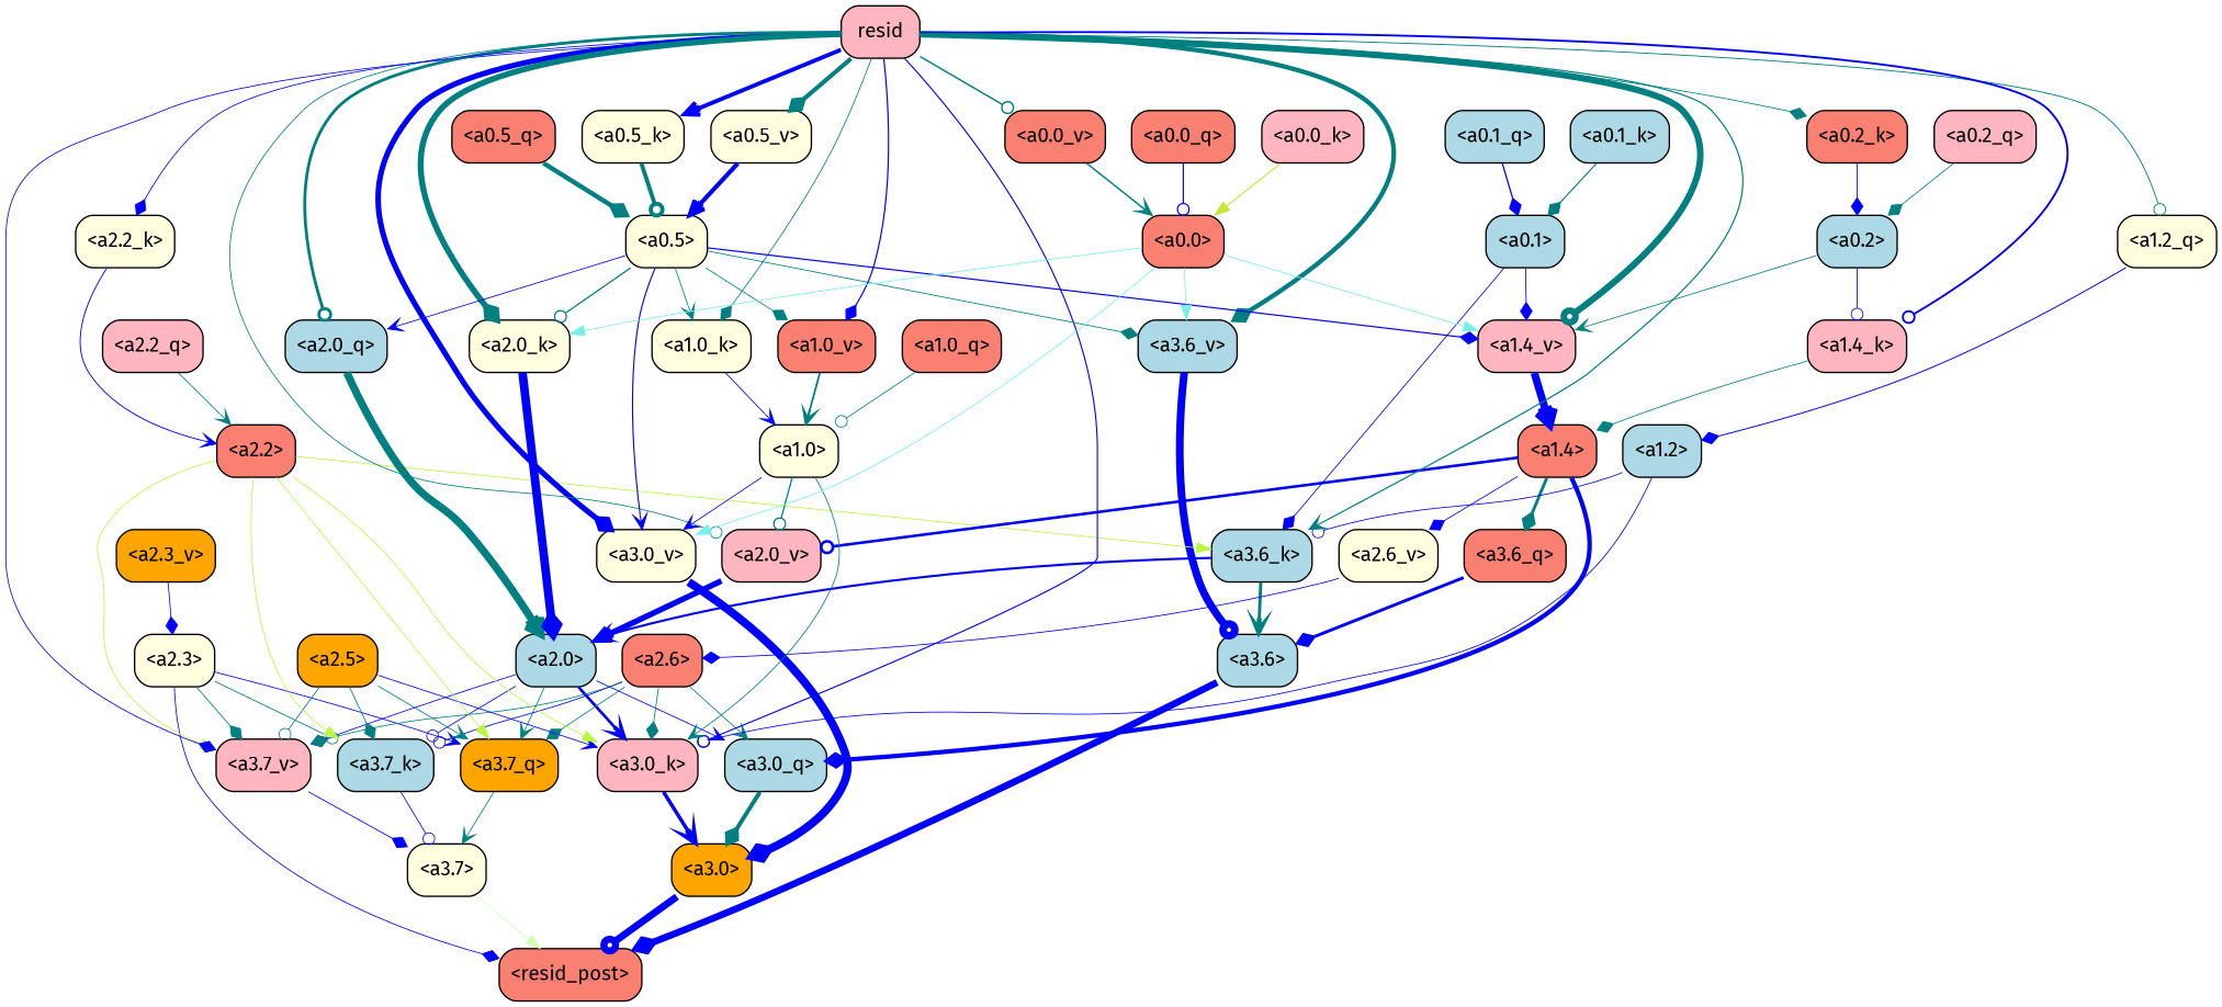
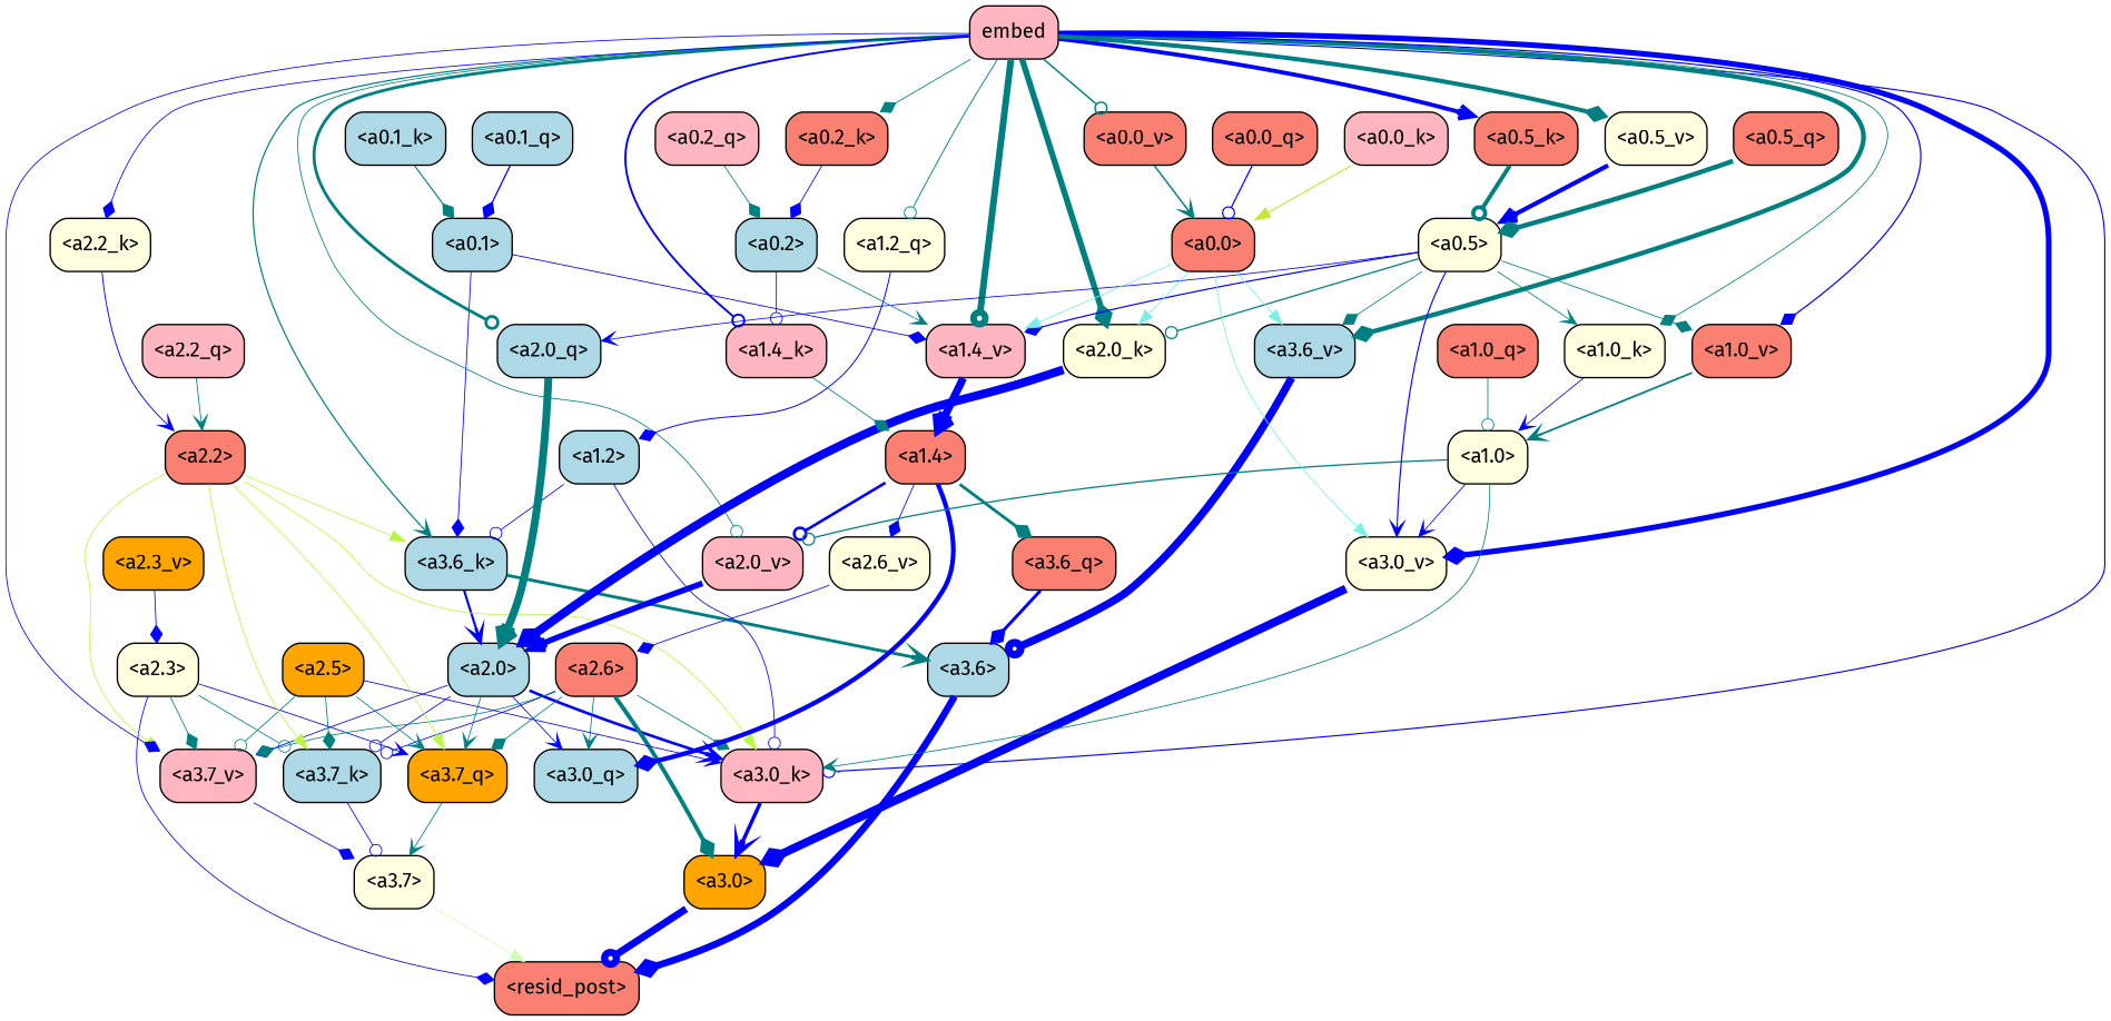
  strict digraph {
    fontname="Fira Sans"
    splines=true
    node [color=black fillcolor=salmon fontname="Fira Sans" shape=box style="filled, rounded"]
    edge [color=blue fontname="Fira Sans" penwidth=0.6 arrowhead=diamond]
    "<resid_post>"
    "<a3.7>" [fillcolor=lightyellow]
    "<a3.6>" [fillcolor=lightblue]
    "<a3.0>" [fillcolor=orange]
    "<a2.3>" [fillcolor=lightyellow]
    "<a3.7_q>" [fillcolor=orange]
    "<a3.7_k>" [fillcolor=lightblue]
    "<a3.7_v>" [fillcolor=lightpink]
    "<a3.6_q>"
    "<a3.0_q>" [fillcolor=lightblue]
    "<a3.6_k>" [fillcolor=lightblue]
    "<a2.0>" [fillcolor=lightblue]
    "<a3.0_k>" [fillcolor=lightpink]
    "<a3.6_v>" [fillcolor=lightblue]
    "<a3.0_v>" [fillcolor=lightyellow]
    "<a2.6>"
    "<a2.5>" [fillcolor=orange]
    "<a2.2>"
    "<a1.4>"
    "<a2.6_v>" [fillcolor=lightyellow]
    "<a2.0_v>" [fillcolor=lightpink]
    "<a1.2>" [fillcolor=lightblue]
    "<a0.1>" [fillcolor=lightblue]
    "<a1.4_v>" [fillcolor=lightpink]
-   embed [fillcolor=lightpink label=resid]
+   embed [fillcolor=lightpink]
    "<a2.0_q>" [fillcolor=lightblue]
    "<a2.2_k>" [fillcolor=lightyellow]
    "<a2.0_k>" [fillcolor=lightyellow]
    "<a1.2_q>" [fillcolor=lightyellow]
    "<a1.4_k>" [fillcolor=lightpink]
    "<a1.0_k>" [fillcolor=lightyellow]
    "<a1.0_v>"
-   "<a0.5_k>" [fillcolor=lightyellow]
+   "<a0.5_k>"
    "<a0.2_k>"
    "<a0.5_v>" [fillcolor=lightyellow]
    "<a0.0_v>"
    "<a1.0>" [fillcolor=lightyellow]
    "<a0.5>" [fillcolor=lightyellow]
    "<a0.2>" [fillcolor=lightblue]
    "<a0.0>"
    "<a2.2_q>" [fillcolor=lightpink]
    "<a2.3_v>" [fillcolor=orange]
    "<a1.0_q>"
    "<a0.5_q>"
    "<a0.2_q>" [fillcolor=lightpink]
    "<a0.1_q>" [fillcolor=lightblue]
    "<a0.0_q>"
    "<a0.1_k>" [fillcolor=lightblue]
    "<a0.0_k>" [fillcolor=lightpink]
    "<a3.7>" -> "<resid_post>" [color="#cffbb6" arrowhead=""]
    "<a3.6>" -> "<resid_post>" [penwidth=4.751592040061951]
    "<a3.0>" -> "<resid_post>" [arrowhead=odot penwidth=4.904066681861877]
    "<a2.3>" -> "<resid_post>"
    "<a2.3>" -> "<a3.7_q>" [arrowhead=vee]
    "<a2.3>" -> "<a3.7_k>" [arrowhead=odot color=teal penwidth=0.6069068089127541]
    "<a2.3>" -> "<a3.7_v>" [color=teal]
    "<a3.7_q>" -> "<a3.7>" [arrowhead=vee color=teal]
    "<a3.7_k>" -> "<a3.7>" [arrowhead=odot]
    "<a3.7_v>" -> "<a3.7>"
    "<a3.6_q>" -> "<a3.6>" [penwidth=2.160832464694977]
-   "<a3.0_q>" -> "<a3.0>" [color=teal penwidth=2.870753765106201]
+   "<a2.6>" -> "<a3.0>" [color=teal penwidth=2.870753765106201]
    "<a3.6_k>" -> "<a3.6>" [arrowhead=vee color=teal penwidth=2.13908451795578]
    "<a3.6_k>" -> "<a2.0>" [arrowhead=vee penwidth=1.564806342124939]
    "<a2.0>" -> "<a3.7_q>" [arrowhead=vee color=teal]
    "<a2.0>" -> "<a3.7_k>" [arrowhead=odot]
    "<a2.0>" -> "<a3.7_v>"
    "<a2.0>" -> "<a3.0_q>" [arrowhead=vee]
    "<a2.0>" -> "<a3.0_k>" [arrowhead=vee penwidth=1.9353990852832794]
    "<a3.0_k>" -> "<a3.0>" [arrowhead=vee penwidth=2.520303964614868]
    "<a3.6_v>" -> "<a3.6>" [arrowhead=odot penwidth=5.297133803367615]
    "<a3.0_v>" -> "<a3.0>" [penwidth=5.680712580680847]
    "<a2.6>" -> "<a3.7_q>" [color=teal]
    "<a2.6>" -> "<a3.7_k>" [arrowhead=odot]
    "<a2.6>" -> "<a3.7_v>" [color=teal]
    "<a2.6>" -> "<a3.0_q>" [arrowhead=vee color=teal]
    "<a2.6>" -> "<a3.0_k>" [color=teal]
    "<a2.5>" -> "<a3.7_q>" [arrowhead=vee color=teal]
    "<a2.5>" -> "<a3.7_k>" [color=teal]
    "<a2.5>" -> "<a3.7_v>" [arrowhead=odot color=teal]
    "<a2.5>" -> "<a3.0_k>" [arrowhead=vee]
    "<a2.2>" -> "<a3.7_q>" [color="#b9f743" arrowhead=""]
    "<a2.2>" -> "<a3.7_k>" [color="#b9f743" arrowhead=""]
    "<a2.2>" -> "<a3.7_v>" [color="#b9f743" arrowhead=""]
    "<a2.2>" -> "<a3.6_k>" [color="#b9f743" arrowhead=""]
    "<a2.2>" -> "<a3.0_k>" [color="#b9f743" arrowhead=""]
    "<a1.4>" -> "<a3.6_q>" [color=teal penwidth=2.0727532356977463]
    "<a1.4>" -> "<a3.0_q>" [penwidth=3.1279823780059814]
    "<a1.4>" -> "<a2.6_v>"
    "<a1.4>" -> "<a2.0_v>" [arrowhead=odot penwidth=1.9170897603034973]
    "<a2.6_v>" -> "<a2.6>"
    "<a2.0_v>" -> "<a2.0>" [arrowhead=vee penwidth=3.9621697664260864]
    "<a1.2>" -> "<a3.6_k>" [arrowhead=odot]
    "<a1.2>" -> "<a3.0_k>" [arrowhead=odot]
    "<a0.1>" -> "<a3.6_k>"
    "<a0.1>" -> "<a1.4_v>" [penwidth=0.6202214732766151]
    "<a1.4_v>" -> "<a1.4>" [arrowhead=vee penwidth=5.280138969421387]
    embed -> "<a3.7_v>"
    embed -> "<a3.6_k>" [arrowhead=vee color=teal penwidth=0.8915999233722687]
    embed -> "<a3.0_k>" [arrowhead=odot penwidth=0.832088902592659]
    embed -> "<a3.6_v>" [color=teal penwidth=3.1840110421180725]
    embed -> "<a3.0_v>" [penwidth=3.8132747188210487]
    embed -> "<a2.0_v>" [arrowhead=odot color=teal]
    embed -> "<a1.4_v>" [arrowhead=odot color=teal penwidth=4.4888065457344055]
    embed -> "<a2.0_q>" [arrowhead=odot color=teal penwidth=2.084651827812195]
    embed -> "<a2.2_k>"
    embed -> "<a2.0_k>" [color=teal penwidth=4.084526404738426]
    embed -> "<a1.2_q>" [arrowhead=odot color=teal penwidth=0.6670737266540527]
    embed -> "<a1.4_k>" [arrowhead=odot penwidth=1.3912410736083984]
    embed -> "<a1.0_k>" [color=teal]
    embed -> "<a1.0_v>" [penwidth=0.8796700537204742]
    embed -> "<a0.5_k>" [arrowhead=vee penwidth=2.847888708114624]
    embed -> "<a0.2_k>" [color=teal]
    embed -> "<a0.5_v>" [color=teal penwidth=2.9884533882141113]
    embed -> "<a0.0_v>" [arrowhead=odot color=teal penwidth=1.0739320516586304]
    "<a2.0_q>" -> "<a2.0>" [arrowhead=vee color=teal penwidth=5.29856276512146]
    "<a2.2_k>" -> "<a2.2>" [arrowhead=vee penwidth=0.6722683310508728]
    "<a2.0_k>" -> "<a2.0>" [penwidth=5.859246134757996]
    "<a1.2_q>" -> "<a1.2>" [penwidth=0.7185482024215162]
    "<a1.4_k>" -> "<a1.4>" [color=teal]
    "<a1.0_k>" -> "<a1.0>" [arrowhead=vee]
    "<a1.0_v>" -> "<a1.0>" [arrowhead=vee color=teal penwidth=1.318962275981903]
    "<a0.5_k>" -> "<a0.5>" [arrowhead=odot color=teal penwidth=2.847884178161621]
    "<a0.2_k>" -> "<a0.2>"
    "<a0.5_v>" -> "<a0.5>" [arrowhead=vee penwidth=3.0173392295837402]
    "<a0.0_v>" -> "<a0.0>" [arrowhead=vee color=teal penwidth=1.0739268958568573]
    "<a1.0>" -> "<a3.0_k>" [arrowhead=vee color=teal]
    "<a1.0>" -> "<a3.0_v>" [arrowhead=vee]
    "<a1.0>" -> "<a2.0_v>" [arrowhead=odot color=teal penwidth=0.9450988052412868]
    "<a0.5>" -> "<a3.6_v>" [color=teal]
    "<a0.5>" -> "<a3.0_v>" [arrowhead=vee penwidth=0.8331108838319778]
    "<a0.5>" -> "<a1.4_v>" [penwidth=0.8757842034101486]
    "<a0.5>" -> "<a2.0_q>" [arrowhead=vee]
    "<a0.5>" -> "<a2.0_k>" [arrowhead=odot color=teal penwidth=0.9412797391414642]
    "<a0.5>" -> "<a1.0_k>" [arrowhead=vee color=teal]
    "<a0.5>" -> "<a1.0_v>" [color=teal]
    "<a0.2>" -> "<a1.4_v>" [arrowhead=vee color=teal]
    "<a0.2>" -> "<a1.4_k>" [arrowhead=odot]
    "<a0.0>" -> "<a3.6_v>" [color="#79efe8" arrowhead=""]
    "<a0.0>" -> "<a3.0_v>" [color="#79efe8" arrowhead=""]
    "<a0.0>" -> "<a1.4_v>" [color="#79efe8" arrowhead=""]
    "<a0.0>" -> "<a2.0_k>" [color="#79efe8" arrowhead=""]
    "<a2.2_q>" -> "<a2.2>" [arrowhead=vee color=teal]
    "<a2.3_v>" -> "<a2.3>"
    "<a1.0_q>" -> "<a1.0>" [arrowhead=odot color=teal]
    "<a0.5_q>" -> "<a0.5>" [color=teal penwidth=3.2608389854431152]
    "<a0.2_q>" -> "<a0.2>" [color=teal]
    "<a0.1_q>" -> "<a0.1>" [penwidth=0.9313003718852997]
    "<a0.0_q>" -> "<a0.0>" [arrowhead=odot penwidth=0.889376699924469]
    "<a0.1_k>" -> "<a0.1>" [color=teal penwidth=0.8383780717849731]
    "<a0.0_k>" -> "<a0.0>" [color="#c8e636" penwidth=0.8456957042217255 arrowhead=""]
  }
